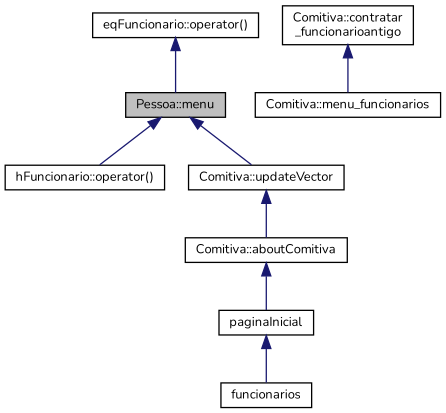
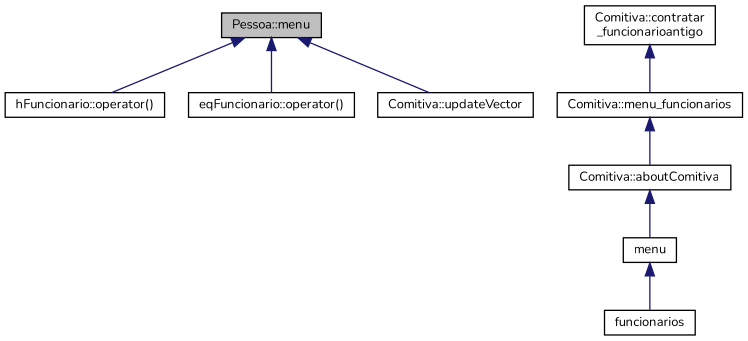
  digraph {
    fontname=Nunito
    rankdir=TB
    node [color=black fillcolor=white fontname=Nunito fontsize=10 shape=record style=filled]
    edge [color=midnightblue dir=back fontname=Nunito fontsize=10 labelfontname=Helvetica labelfontsize=10 style=solid]
    n1 [fillcolor=grey75 fontcolor=black height=0.2 label="Pessoa::menu" width=0.4]
    n2 [height=0.2 label="hFuncionario::operator()" width=0.4]
    n3 [height=0.2 label="eqFuncionario::operator()" width=0.4]
    n4 [height=0.2 label="Comitiva::updateVector" width=0.4]
    n5 [height=0.2 label="Comitiva::aboutComitiva" width=0.4]
    n6 [height=0.2 label="Comitiva::contratar\l_funcionarioantigo" width=0.4]
    n7 [height=0.2 label="Comitiva::menu_funcionarios" width=0.4]
-   n8 [height=0.2 label=paginaInicial width=0.4]
+   n8 [height=0.2 label=menu width=0.4]
    n9 [height=0.2 label=funcionarios width=0.4]
    n1 -> n2
-   n3 -> n1
+   n1 -> n3
    n1 -> n4
-   n4 -> n5
+   n7 -> n5
    n5 -> n8
    n6 -> n7
    n8 -> n9
  }
